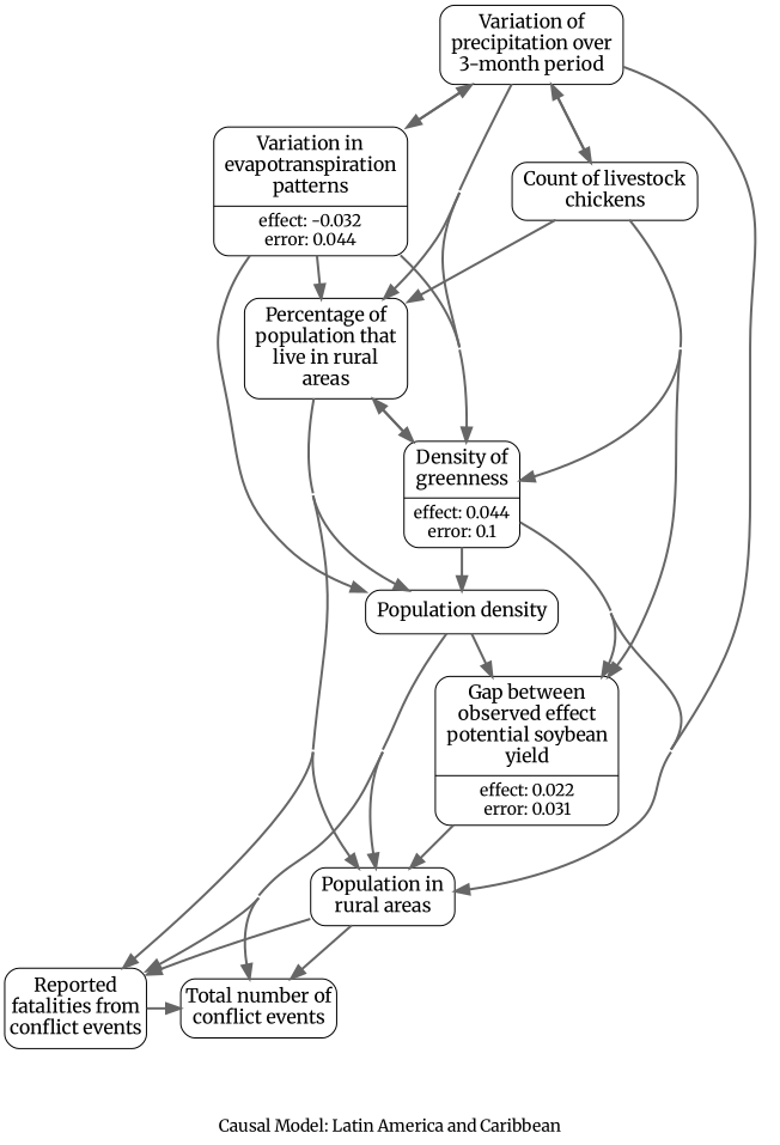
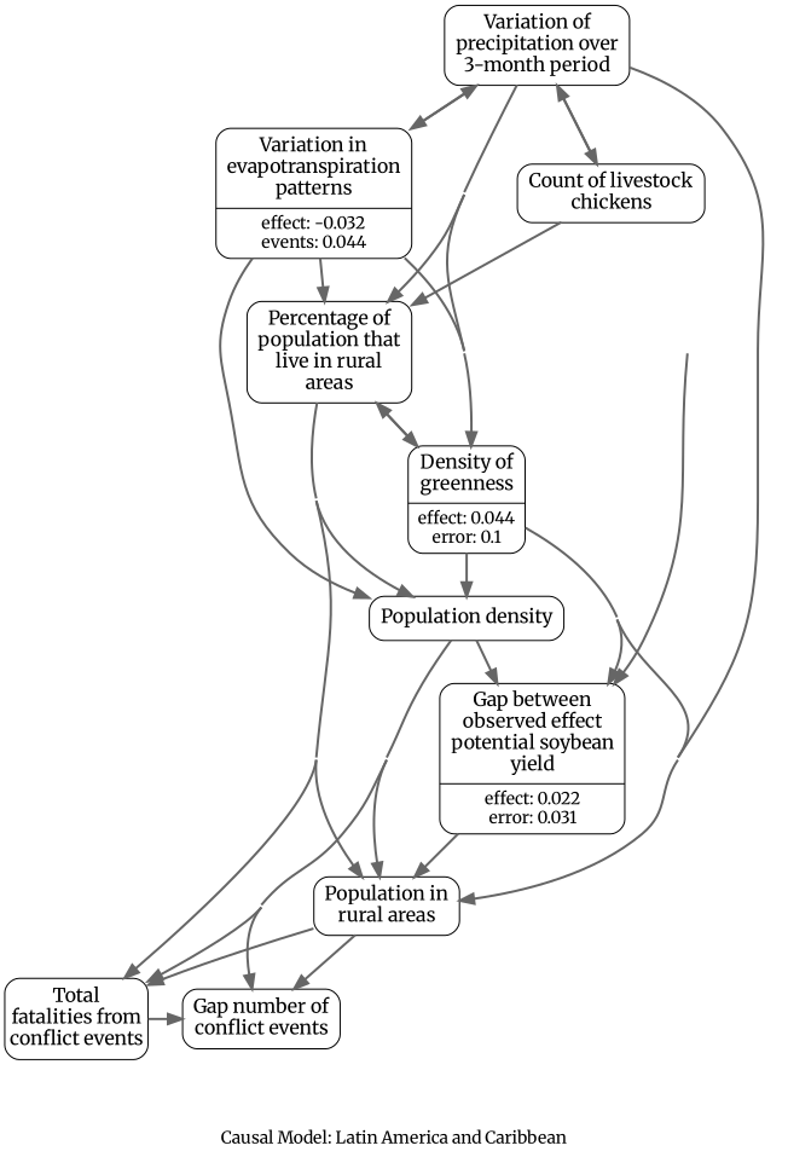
  strict digraph {
    concentrate=true
    fontname=Merriweather
    label="\nCausal Model: Latin America and Caribbean"
    labelloc=b
    nodesep=0.4
    node [fontname=Merriweather margin="0.10,0.06" penwidth=1.0 shape=Mrecord]
    edge [arrowsize=1.2 color="#666666" fontname=Merriweather penwidth=2]
-   n1 [fontsize="16pt" label="Total number of\nconflict events" margin="0.05,0.10" shape=box style=rounded]
-   n2 [fontsize="16pt" label="Reported\nfatalities from\nconflict events" margin="0.05,0.10" shape=box style=rounded]
-   n3 [label=<{<table align="center" border="0" cellspacing="1" cellpadding="1"> <tr><td><font point-size="16">Variation in<br/>evapotranspiration<br/>patterns<br/></font></td></tr> </table> |<table border="0" cellspacing="1" cellpadding="0.5"><tr><td><font point-size="14">effect: -0.032</font></td></tr> <tr><td><font point-size="14">error: 0.044</font></td></tr></table>}>]
+   n1 [fontsize="16pt" label="Gap number of\nconflict events" margin="0.05,0.10" shape=box style=rounded]
+   n2 [fontsize="16pt" label="Total\nfatalities from\nconflict events" margin="0.05,0.10" shape=box style=rounded]
+   n3 [label=<{<table align="center" border="0" cellspacing="1" cellpadding="1"> <tr><td><font point-size="16">Variation in<br/>evapotranspiration<br/>patterns<br/></font></td></tr> </table> |<table border="0" cellspacing="1" cellpadding="0.5"><tr><td><font point-size="14">effect: -0.032</font></td></tr> <tr><td><font point-size="14">events: 0.044</font></td></tr></table>}>]
    n4 [label=<<table align="center" border="0" cellspacing="1" cellpadding="1"> <tr><td><font point-size="16">Variation of<br/>precipitation over<br/>3-month period<br/></font></td></tr> </table> >]
    n5 [label=<<table align="center" border="0" cellspacing="1" cellpadding="1"> <tr><td><font point-size="16">Percentage of<br/>population that<br/>live in rural<br/>areas<br/></font></td></tr> </table> >]
    n6 [label=<<table align="center" border="0" cellspacing="1" cellpadding="1"> <tr><td><font point-size="16">Population density</font></td></tr> </table> >]
    n7 [label=<{<table align="center" border="0" cellspacing="1" cellpadding="1"> <tr><td><font point-size="16">Density of<br/>greenness<br/></font></td></tr> </table> |<table border="0" cellspacing="1" cellpadding="0.5"><tr><td><font point-size="14">effect: 0.044</font></td></tr> <tr><td><font point-size="14">error: 0.1</font></td></tr></table>}>]
    n8 [label=<<table align="center" border="0" cellspacing="1" cellpadding="1"> <tr><td><font point-size="16">Count of livestock<br/>chickens<br/></font></td></tr> </table> >]
    n9 [label=<<table align="center" border="0" cellspacing="1" cellpadding="1"> <tr><td><font point-size="16">Population in<br/>rural areas<br/></font></td></tr> </table> >]
    n10 [label=<{<table align="center" border="0" cellspacing="1" cellpadding="1"> <tr><td><font point-size="16">Gap between<br/>observed effect<br/>potential soybean<br/>yield<br/></font></td></tr> </table> |<table border="0" cellspacing="1" cellpadding="0.5"><tr><td><font point-size="14">effect: 0.022</font></td></tr> <tr><td><font point-size="14">error: 0.031</font></td></tr></table>}>]
    subgraph sub_1 {
      rank=same
      n1
      n2
    }
    n2 -> n1
    n3 -> n4
    n3 -> n5
    n3 -> n6
    n3 -> n7
    n4 -> n3
    n4 -> n5
    n4 -> n7
    n4 -> n8
    n4 -> n9
    n5 -> n2
    n5 -> n6
    n5 -> n7
    n5 -> n9
    n6 -> n1
    n6 -> n2
    n6 -> n9
    n6 -> n10
    n7 -> n5
    n7 -> n6
    n7 -> n9
    n7 -> n10
    n8 -> n4
    n8 -> n5
-   n8 -> n7
    n8 -> n10
    n9 -> n1
    n9 -> n2
    n10 -> n9
  }
